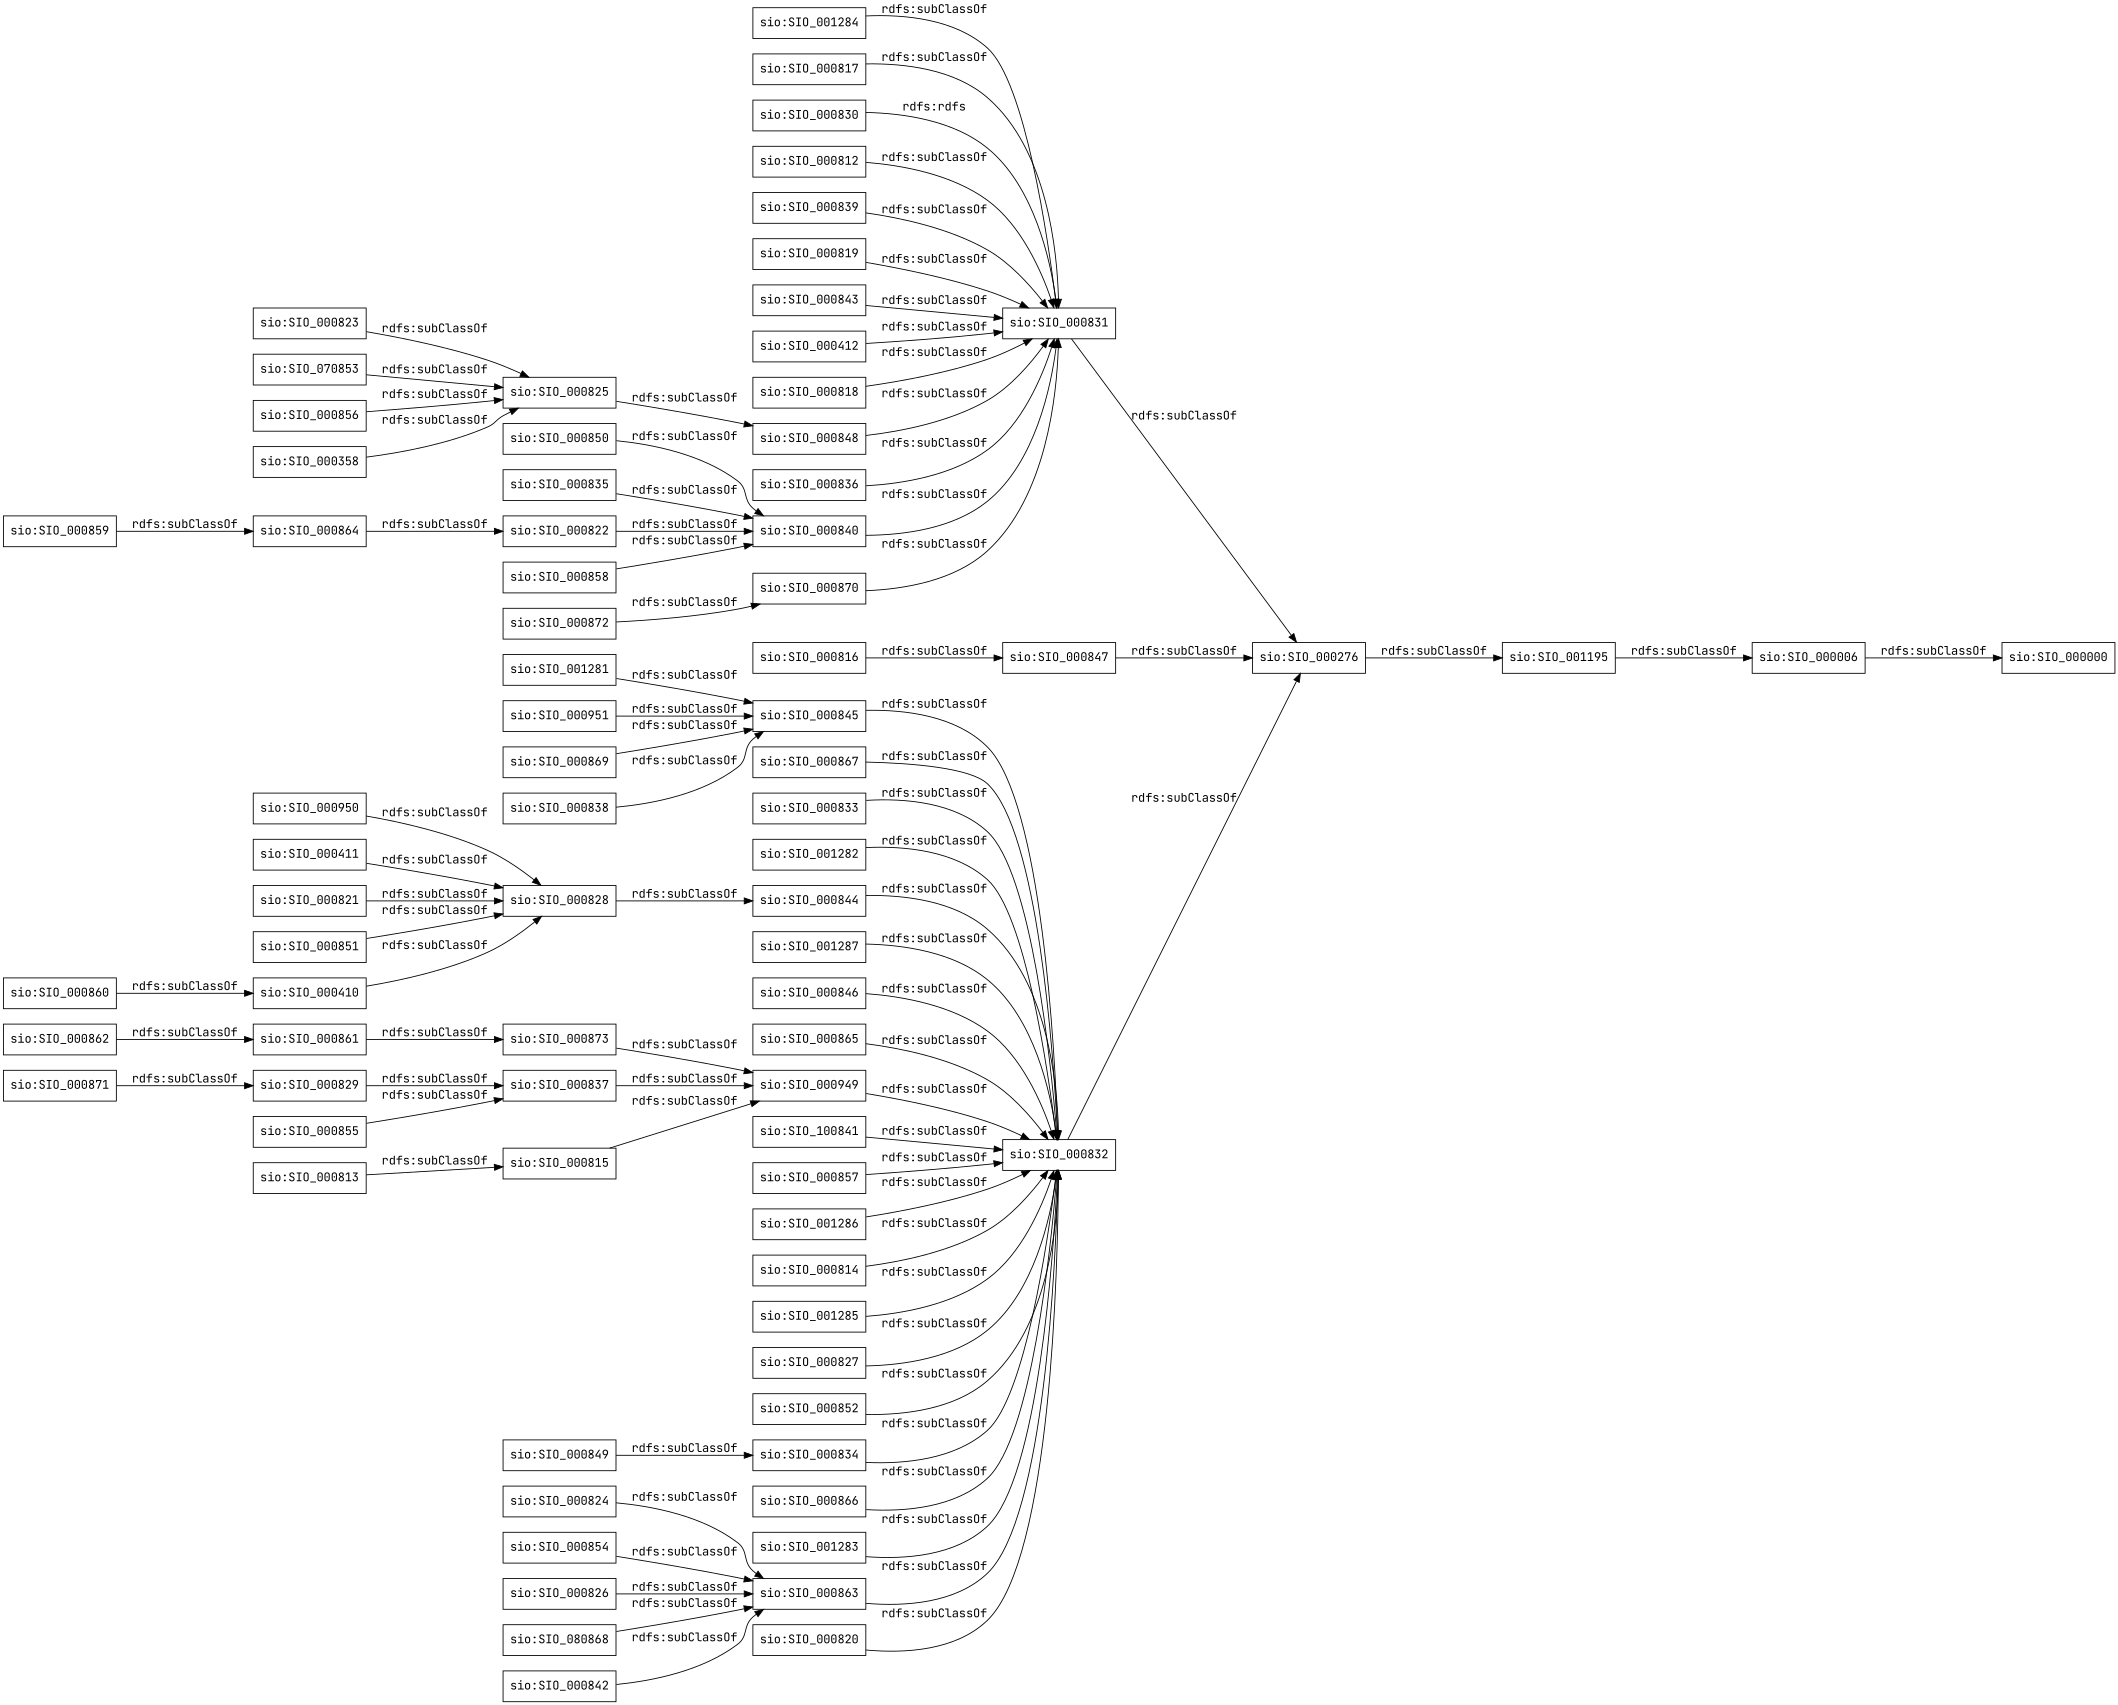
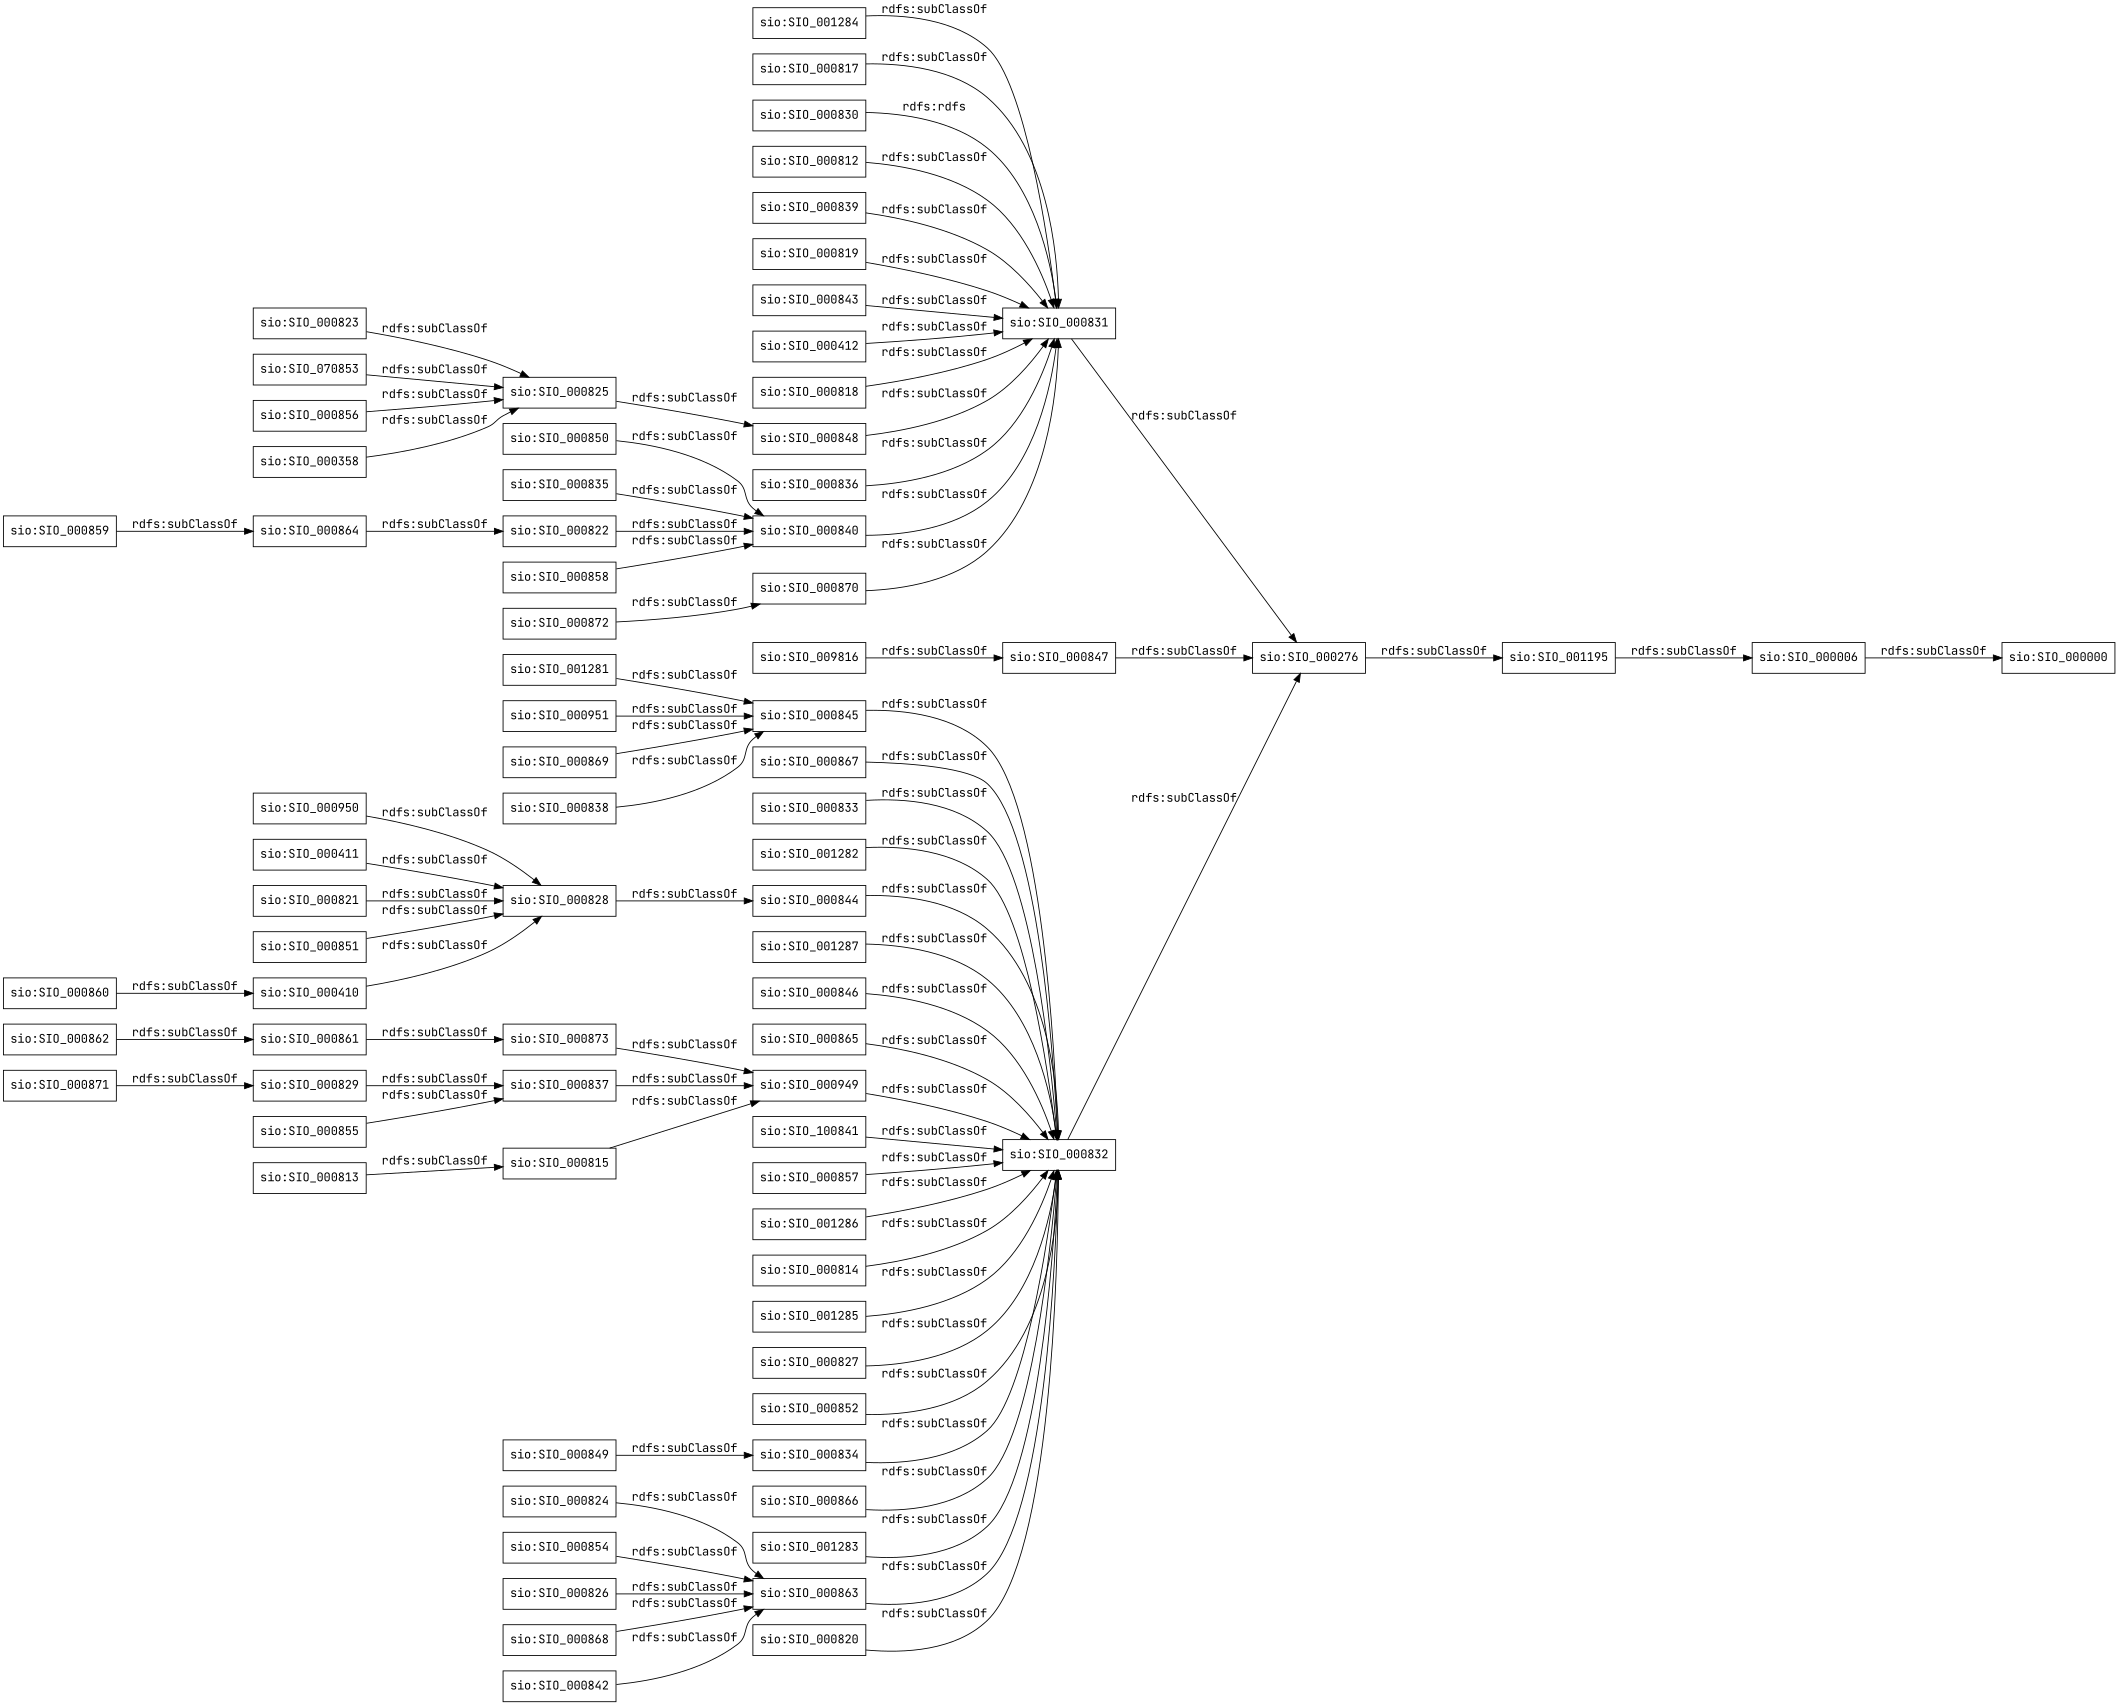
  digraph {
    fontname="JetBrains Mono"
    rankdir=LR
    node [color=black fontname="JetBrains Mono" shape=rectangle]
    edge [fontname="JetBrains Mono"]
    "sio:SIO_000862"
    "sio:SIO_000861"
    "sio:SIO_000873"
    "sio:SIO_000852"
    "sio:SIO_000832"
    "sio:SIO_000276"
    "sio:SIO_000410"
    "sio:SIO_000828"
    "sio:SIO_000844"
    "sio:SIO_000831"
    "sio:SIO_001195"
    "sio:SIO_000813"
    "sio:SIO_000815"
    "sio:SIO_000949"
    "sio:SIO_000866"
    "sio:SIO_000836"
    "sio:SIO_001283"
    "sio:SIO_000849"
    "sio:SIO_000834"
    "sio:SIO_000820"
    "sio:SIO_000856"
    "sio:SIO_000825"
    "sio:SIO_000848"
    "sio:SIO_000850"
    "sio:SIO_000840"
    "sio:SIO_000863"
    "sio:SIO_000835"
    "sio:SIO_000842"
    "sio:SIO_000824"
    "sio:SIO_000872"
    "sio:SIO_000870"
    "sio:SIO_000847"
    "sio:SIO_000854"
    "sio:SIO_000867"
    "sio:SIO_000859"
    "sio:SIO_000864"
    "sio:SIO_000822"
    "sio:SIO_001284"
    "sio:SIO_000833"
    "sio:SIO_000950"
    "sio:SIO_000817"
    "sio:SIO_001282"
    "sio:SIO_001287"
    "sio:SIO_000871"
    "sio:SIO_000829"
    "sio:SIO_000837"
    "sio:SIO_000846"
    "sio:SIO_000860"
    "sio:SIO_000830"
    "sio:SIO_000006"
    "sio:SIO_000812"
    "sio:SIO_000358"
    "sio:SIO_000865"
    "sio:SIO_001281"
    "sio:SIO_000845"
    "sio:SIO_000839"
    "sio:SIO_000951"
    "sio:SIO_000819"
    "sio:SIO_000000"
    n60 [label="sio:SIO_100841"]
    "sio:SIO_000823"
    n62 [label="sio:SIO_070853"]
    "sio:SIO_000858"
    "sio:SIO_000411"
    "sio:SIO_000857"
    "sio:SIO_000821"
    "sio:SIO_000826"
-   "sio:SIO_000816"
+   "sio:SIO_000816" [label="sio:SIO_009816"]
    "sio:SIO_000869"
    "sio:SIO_001286"
    "sio:SIO_000851"
    "sio:SIO_000843"
    "sio:SIO_000412"
    "sio:SIO_000855"
-   "sio:SIO_000868" [label="sio:SIO_080868"]
+   "sio:SIO_000868"
    "sio:SIO_000838"
    "sio:SIO_000814"
    "sio:SIO_001285"
    "sio:SIO_000827"
    "sio:SIO_000818"
    "sio:SIO_000862" -> "sio:SIO_000861" [label="rdfs:subClassOf"]
    "sio:SIO_000861" -> "sio:SIO_000873" [label="rdfs:subClassOf"]
    "sio:SIO_000873" -> "sio:SIO_000949" [label="rdfs:subClassOf"]
    "sio:SIO_000852" -> "sio:SIO_000832" [label="rdfs:subClassOf"]
    "sio:SIO_000832" -> "sio:SIO_000276" [label="rdfs:subClassOf"]
    "sio:SIO_000276" -> "sio:SIO_001195" [label="rdfs:subClassOf"]
    "sio:SIO_000410" -> "sio:SIO_000828" [label="rdfs:subClassOf"]
    "sio:SIO_000828" -> "sio:SIO_000844" [label="rdfs:subClassOf"]
    "sio:SIO_000844" -> "sio:SIO_000832" [label="rdfs:subClassOf"]
    "sio:SIO_000831" -> "sio:SIO_000276" [label="rdfs:subClassOf"]
    "sio:SIO_001195" -> "sio:SIO_000006" [label="rdfs:subClassOf"]
    "sio:SIO_000813" -> "sio:SIO_000815" [label="rdfs:subClassOf"]
    "sio:SIO_000815" -> "sio:SIO_000949" [label="rdfs:subClassOf"]
    "sio:SIO_000949" -> "sio:SIO_000832" [label="rdfs:subClassOf"]
    "sio:SIO_000866" -> "sio:SIO_000832" [label="rdfs:subClassOf"]
    "sio:SIO_000836" -> "sio:SIO_000831" [label="rdfs:subClassOf"]
    "sio:SIO_001283" -> "sio:SIO_000832" [label="rdfs:subClassOf"]
    "sio:SIO_000849" -> "sio:SIO_000834" [label="rdfs:subClassOf"]
    "sio:SIO_000834" -> "sio:SIO_000832" [label="rdfs:subClassOf"]
    "sio:SIO_000820" -> "sio:SIO_000832" [label="rdfs:subClassOf"]
    "sio:SIO_000856" -> "sio:SIO_000825" [label="rdfs:subClassOf"]
    "sio:SIO_000825" -> "sio:SIO_000848" [label="rdfs:subClassOf"]
    "sio:SIO_000848" -> "sio:SIO_000831" [label="rdfs:subClassOf"]
    "sio:SIO_000850" -> "sio:SIO_000840" [label="rdfs:subClassOf"]
    "sio:SIO_000840" -> "sio:SIO_000831" [label="rdfs:subClassOf"]
    "sio:SIO_000863" -> "sio:SIO_000832" [label="rdfs:subClassOf"]
    "sio:SIO_000835" -> "sio:SIO_000840" [label="rdfs:subClassOf"]
    "sio:SIO_000842" -> "sio:SIO_000863" [label="rdfs:subClassOf"]
    "sio:SIO_000824" -> "sio:SIO_000863" [label="rdfs:subClassOf"]
    "sio:SIO_000872" -> "sio:SIO_000870" [label="rdfs:subClassOf"]
    "sio:SIO_000870" -> "sio:SIO_000831" [label="rdfs:subClassOf"]
    "sio:SIO_000847" -> "sio:SIO_000276" [label="rdfs:subClassOf"]
    "sio:SIO_000854" -> "sio:SIO_000863" [label="rdfs:subClassOf"]
    "sio:SIO_000867" -> "sio:SIO_000832" [label="rdfs:subClassOf"]
    "sio:SIO_000859" -> "sio:SIO_000864" [label="rdfs:subClassOf"]
    "sio:SIO_000864" -> "sio:SIO_000822" [label="rdfs:subClassOf"]
    "sio:SIO_000822" -> "sio:SIO_000840" [label="rdfs:subClassOf"]
    "sio:SIO_001284" -> "sio:SIO_000831" [label="rdfs:subClassOf"]
    "sio:SIO_000833" -> "sio:SIO_000832" [label="rdfs:subClassOf"]
    "sio:SIO_000950" -> "sio:SIO_000828" [label="rdfs:subClassOf"]
    "sio:SIO_000817" -> "sio:SIO_000831" [label="rdfs:subClassOf"]
    "sio:SIO_001282" -> "sio:SIO_000832" [label="rdfs:subClassOf"]
    "sio:SIO_001287" -> "sio:SIO_000832" [label="rdfs:subClassOf"]
    "sio:SIO_000871" -> "sio:SIO_000829" [label="rdfs:subClassOf"]
    "sio:SIO_000829" -> "sio:SIO_000837" [label="rdfs:subClassOf"]
    "sio:SIO_000837" -> "sio:SIO_000949" [label="rdfs:subClassOf"]
    "sio:SIO_000846" -> "sio:SIO_000832" [label="rdfs:subClassOf"]
    "sio:SIO_000860" -> "sio:SIO_000410" [label="rdfs:subClassOf"]
    "sio:SIO_000830" -> "sio:SIO_000831" [label="rdfs:rdfs"]
    "sio:SIO_000006" -> "sio:SIO_000000" [label="rdfs:subClassOf"]
    "sio:SIO_000812" -> "sio:SIO_000831" [label="rdfs:subClassOf"]
    "sio:SIO_000358" -> "sio:SIO_000825" [label="rdfs:subClassOf"]
    "sio:SIO_000865" -> "sio:SIO_000832" [label="rdfs:subClassOf"]
    "sio:SIO_001281" -> "sio:SIO_000845" [label="rdfs:subClassOf"]
    "sio:SIO_000845" -> "sio:SIO_000832" [label="rdfs:subClassOf"]
    "sio:SIO_000839" -> "sio:SIO_000831" [label="rdfs:subClassOf"]
    "sio:SIO_000951" -> "sio:SIO_000845" [label="rdfs:subClassOf"]
    "sio:SIO_000819" -> "sio:SIO_000831" [label="rdfs:subClassOf"]
    n60 -> "sio:SIO_000832" [label="rdfs:subClassOf"]
    "sio:SIO_000823" -> "sio:SIO_000825" [label="rdfs:subClassOf"]
    n62 -> "sio:SIO_000825" [label="rdfs:subClassOf"]
    "sio:SIO_000858" -> "sio:SIO_000840" [label="rdfs:subClassOf"]
    "sio:SIO_000411" -> "sio:SIO_000828" [label="rdfs:subClassOf"]
    "sio:SIO_000857" -> "sio:SIO_000832" [label="rdfs:subClassOf"]
    "sio:SIO_000821" -> "sio:SIO_000828" [label="rdfs:subClassOf"]
    "sio:SIO_000826" -> "sio:SIO_000863" [label="rdfs:subClassOf"]
    "sio:SIO_000816" -> "sio:SIO_000847" [label="rdfs:subClassOf"]
    "sio:SIO_000869" -> "sio:SIO_000845" [label="rdfs:subClassOf"]
    "sio:SIO_001286" -> "sio:SIO_000832" [label="rdfs:subClassOf"]
    "sio:SIO_000851" -> "sio:SIO_000828" [label="rdfs:subClassOf"]
    "sio:SIO_000843" -> "sio:SIO_000831" [label="rdfs:subClassOf"]
    "sio:SIO_000412" -> "sio:SIO_000831" [label="rdfs:subClassOf"]
    "sio:SIO_000855" -> "sio:SIO_000837" [label="rdfs:subClassOf"]
    "sio:SIO_000868" -> "sio:SIO_000863" [label="rdfs:subClassOf"]
    "sio:SIO_000838" -> "sio:SIO_000845" [label="rdfs:subClassOf"]
    "sio:SIO_000814" -> "sio:SIO_000832" [label="rdfs:subClassOf"]
    "sio:SIO_001285" -> "sio:SIO_000832" [label="rdfs:subClassOf"]
    "sio:SIO_000827" -> "sio:SIO_000832" [label="rdfs:subClassOf"]
    "sio:SIO_000818" -> "sio:SIO_000831" [label="rdfs:subClassOf"]
  }
